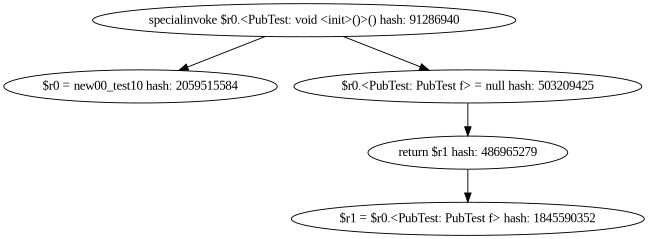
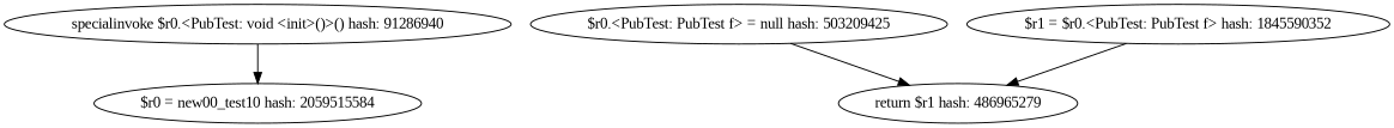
  digraph {
    fontname="Liberation Serif"
    node [fontname="Liberation Serif"]
    edge [fontname="Liberation Serif"]
    "specialinvoke $r0.<PubTest: void <init>()>() hash: 91286940"
    "$r0 = new00_test10 hash: 2059515584"
    "$r0.<PubTest: PubTest f> = null hash: 503209425"
    "return $r1 hash: 486965279"
    "$r1 = $r0.<PubTest: PubTest f> hash: 1845590352"
    "specialinvoke $r0.<PubTest: void <init>()>() hash: 91286940" -> "$r0 = new00_test10 hash: 2059515584"
-   "specialinvoke $r0.<PubTest: void <init>()>() hash: 91286940" -> "$r0.<PubTest: PubTest f> = null hash: 503209425"
    "$r0.<PubTest: PubTest f> = null hash: 503209425" -> "return $r1 hash: 486965279"
-   "return $r1 hash: 486965279" -> "$r1 = $r0.<PubTest: PubTest f> hash: 1845590352"
+   "$r1 = $r0.<PubTest: PubTest f> hash: 1845590352" -> "return $r1 hash: 486965279"
  }
